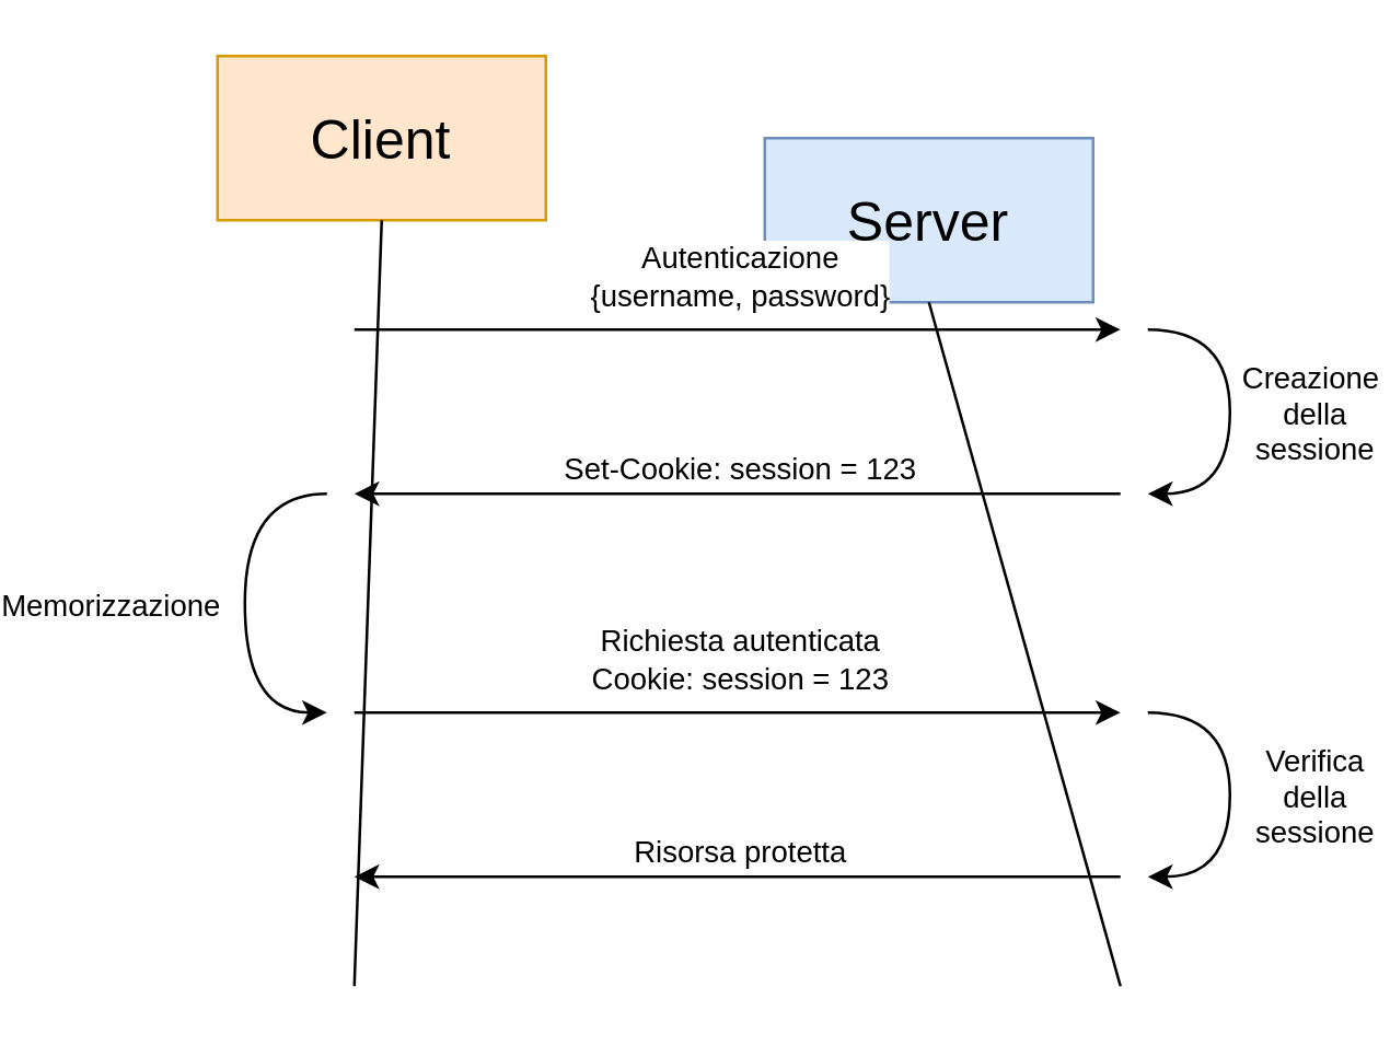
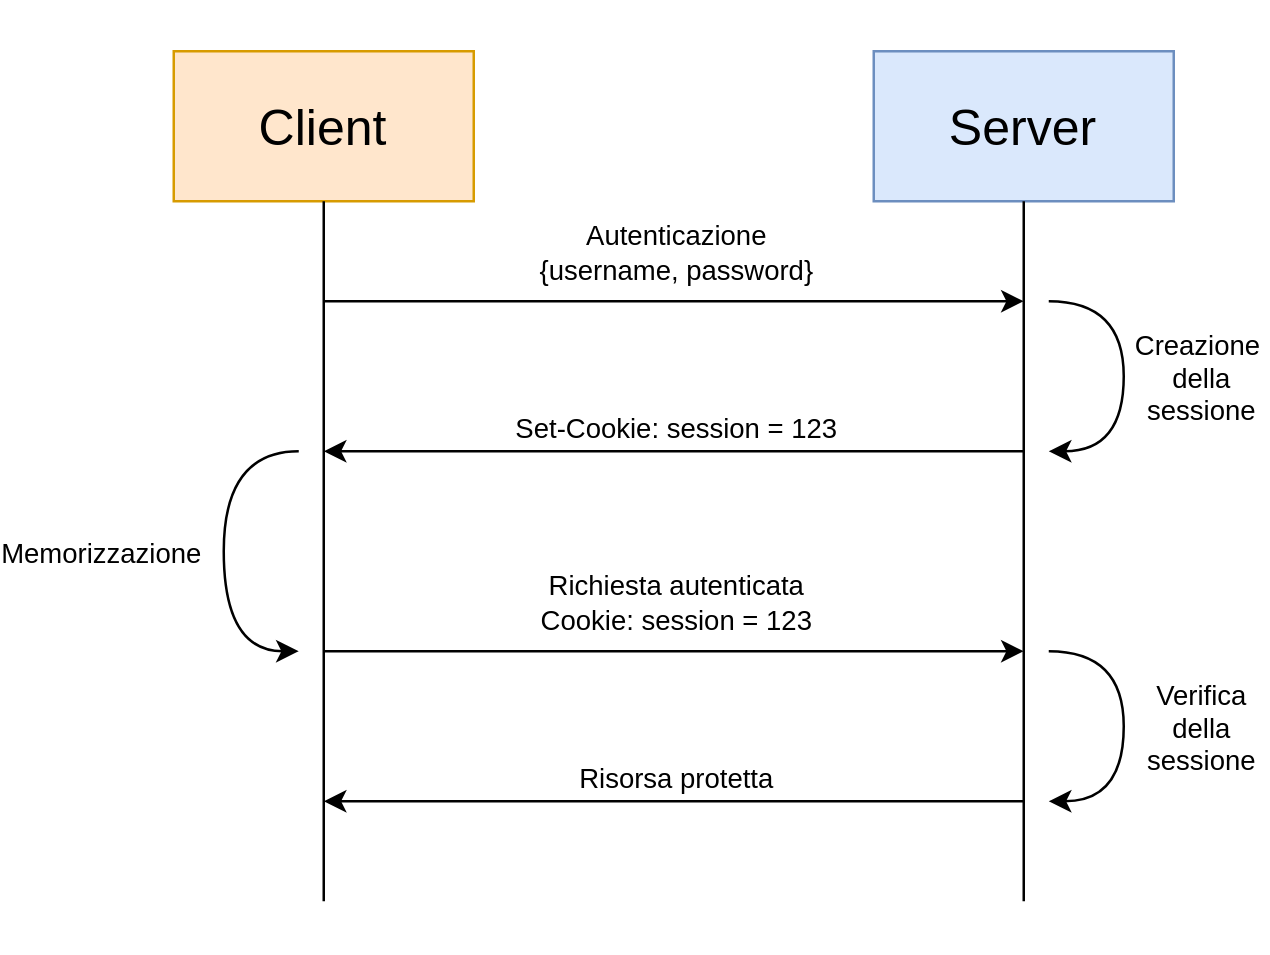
  <mxCell id="0" />
  <mxCell id="1" parent="0" />
- <mxCell id="2" value="&lt;font style=&quot;font-size: 20px;&quot;&gt;Client&lt;/font&gt;" style="rounded=0;whiteSpace=wrap;html=1;fillColor=#ffe6cc;strokeColor=#d79b00;" parent="1" vertex="1"><mxGeometry x="30" y="20" width="120" height="60" as="geometry" /></mxCell>
- <mxCell id="3" value="&lt;font style=&quot;font-size: 20px;&quot;&gt;Server&lt;/font&gt;" style="rounded=0;whiteSpace=wrap;html=1;fillColor=#dae8fc;strokeColor=#6c8ebf;" parent="1" vertex="1"><mxGeometry x="230" y="50" width="120" height="60" as="geometry" /></mxCell>
+ <mxCell id="2" value="&lt;font style=&quot;font-size: 20px;&quot;&gt;Client&lt;/font&gt;" style="rounded=0;whiteSpace=wrap;html=1;fillColor=#ffe6cc;strokeColor=#d79b00;" parent="1" vertex="1"><mxGeometry x="20" y="20" width="120" height="60" as="geometry" /></mxCell>
+ <mxCell id="3" value="&lt;font style=&quot;font-size: 20px;&quot;&gt;Server&lt;/font&gt;" style="rounded=0;whiteSpace=wrap;html=1;fillColor=#dae8fc;strokeColor=#6c8ebf;" parent="1" vertex="1"><mxGeometry x="300" y="20" width="120" height="60" as="geometry" /></mxCell>
  <mxCell id="4" value="" style="endArrow=none;html=1;rounded=0;entryX=0.5;entryY=1;entryDx=0;entryDy=0;" parent="1" target="2" edge="1"><mxGeometry width="50" height="50" relative="1" as="geometry"><mxPoint x="80" y="360" as="sourcePoint" /><mxPoint x="320" y="230" as="targetPoint" /></mxGeometry></mxCell>
  <mxCell id="5" value="" style="endArrow=none;html=1;rounded=0;entryX=0.5;entryY=1;entryDx=0;entryDy=0;" parent="1" target="3" edge="1"><mxGeometry width="50" height="50" relative="1" as="geometry"><mxPoint x="360" y="360" as="sourcePoint" /><mxPoint x="370" y="100" as="targetPoint" /></mxGeometry></mxCell>
  <mxCell id="6" value="" style="endArrow=classic;html=1;rounded=0;" parent="1" edge="1"><mxGeometry relative="1" as="geometry"><mxPoint x="80" y="120" as="sourcePoint" /><mxPoint x="360" y="120" as="targetPoint" /></mxGeometry></mxCell>
  <mxCell id="7" value="Autenticazione&lt;br&gt;{username, password}&lt;br&gt;" style="edgeLabel;resizable=0;html=1;align=center;verticalAlign=middle;" parent="6" connectable="0" vertex="1"><mxGeometry relative="1" as="geometry"><mxPoint y="-20" as="offset" /></mxGeometry></mxCell>
  <mxCell id="8" value="" style="curved=1;endArrow=classic;html=1;rounded=0;" parent="1" edge="1"><mxGeometry width="50" height="50" relative="1" as="geometry"><mxPoint x="370" y="120" as="sourcePoint" /><mxPoint x="370" y="180" as="targetPoint" /><Array as="points"><mxPoint x="400" y="120" /><mxPoint x="400" y="180" /></Array></mxGeometry></mxCell>
  <mxCell id="9" value="Creazione&amp;nbsp;&lt;br&gt;della&lt;br&gt;sessione" style="edgeLabel;html=1;align=center;verticalAlign=middle;resizable=0;points=[];" parent="8" vertex="1" connectable="0"><mxGeometry x="-0.219" y="-2" relative="1" as="geometry"><mxPoint x="32" y="13" as="offset" /></mxGeometry></mxCell>
  <mxCell id="10" value="" style="endArrow=classic;html=1;rounded=0;" parent="1" edge="1"><mxGeometry relative="1" as="geometry"><mxPoint x="360" y="180" as="sourcePoint" /><mxPoint x="80" y="180" as="targetPoint" /></mxGeometry></mxCell>
  <mxCell id="11" value="Set-Cookie: session = 123" style="edgeLabel;resizable=0;html=1;align=center;verticalAlign=middle;" parent="10" connectable="0" vertex="1"><mxGeometry relative="1" as="geometry"><mxPoint y="-10" as="offset" /></mxGeometry></mxCell>
  <mxCell id="12" value="" style="endArrow=classic;html=1;rounded=0;" parent="1" edge="1"><mxGeometry relative="1" as="geometry"><mxPoint x="80" y="260" as="sourcePoint" /><mxPoint x="360" y="260" as="targetPoint" /></mxGeometry></mxCell>
  <mxCell id="13" value="Richiesta autenticata&lt;br&gt;Cookie: session = 123" style="edgeLabel;resizable=0;html=1;align=center;verticalAlign=middle;" parent="12" connectable="0" vertex="1"><mxGeometry relative="1" as="geometry"><mxPoint y="-20" as="offset" /></mxGeometry></mxCell>
  <mxCell id="14" value="" style="endArrow=classic;html=1;rounded=0;" parent="1" edge="1"><mxGeometry relative="1" as="geometry"><mxPoint x="360" y="320" as="sourcePoint" /><mxPoint x="80" y="320" as="targetPoint" /></mxGeometry></mxCell>
  <mxCell id="15" value="Risorsa protetta" style="edgeLabel;resizable=0;html=1;align=center;verticalAlign=middle;" parent="14" connectable="0" vertex="1"><mxGeometry relative="1" as="geometry"><mxPoint y="-10" as="offset" /></mxGeometry></mxCell>
  <mxCell id="16" value="" style="curved=1;endArrow=classic;html=1;rounded=0;" parent="1" edge="1"><mxGeometry width="50" height="50" relative="1" as="geometry"><mxPoint x="370" y="260" as="sourcePoint" /><mxPoint x="370" y="320" as="targetPoint" /><Array as="points"><mxPoint x="400" y="260" /><mxPoint x="400" y="320" /></Array></mxGeometry></mxCell>
  <mxCell id="17" value="Verifica&lt;br&gt;della&lt;br&gt;sessione" style="edgeLabel;html=1;align=center;verticalAlign=middle;resizable=0;points=[];" parent="16" vertex="1" connectable="0"><mxGeometry x="-0.219" y="-2" relative="1" as="geometry"><mxPoint x="32" y="13" as="offset" /></mxGeometry></mxCell>
  <mxCell id="18" value="" style="curved=1;endArrow=classic;html=1;rounded=0;" parent="1" edge="1"><mxGeometry width="50" height="50" relative="1" as="geometry"><mxPoint x="70" y="180" as="sourcePoint" /><mxPoint x="70" y="260" as="targetPoint" /><Array as="points"><mxPoint x="40" y="180" /><mxPoint x="40" y="260" /></Array></mxGeometry></mxCell>
  <mxCell id="19" value="Memorizzazione" style="edgeLabel;html=1;align=center;verticalAlign=middle;resizable=0;points=[];" parent="18" vertex="1" connectable="0"><mxGeometry x="0.017" relative="1" as="geometry"><mxPoint x="-50" y="-1" as="offset" /></mxGeometry></mxCell>
